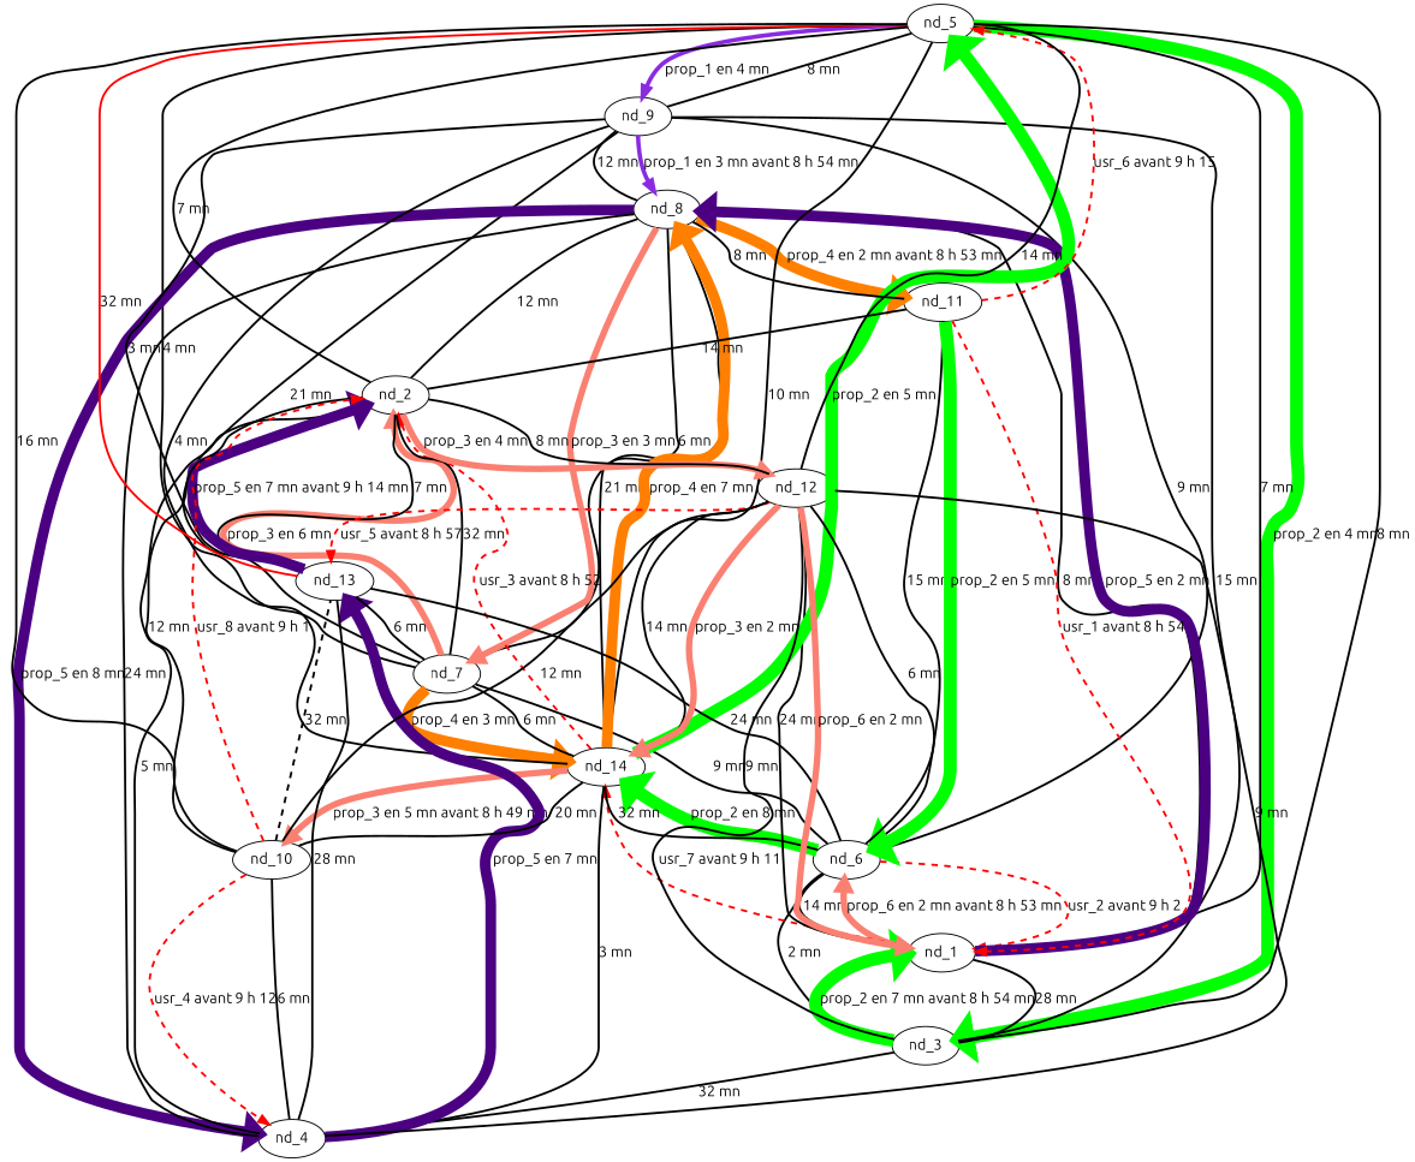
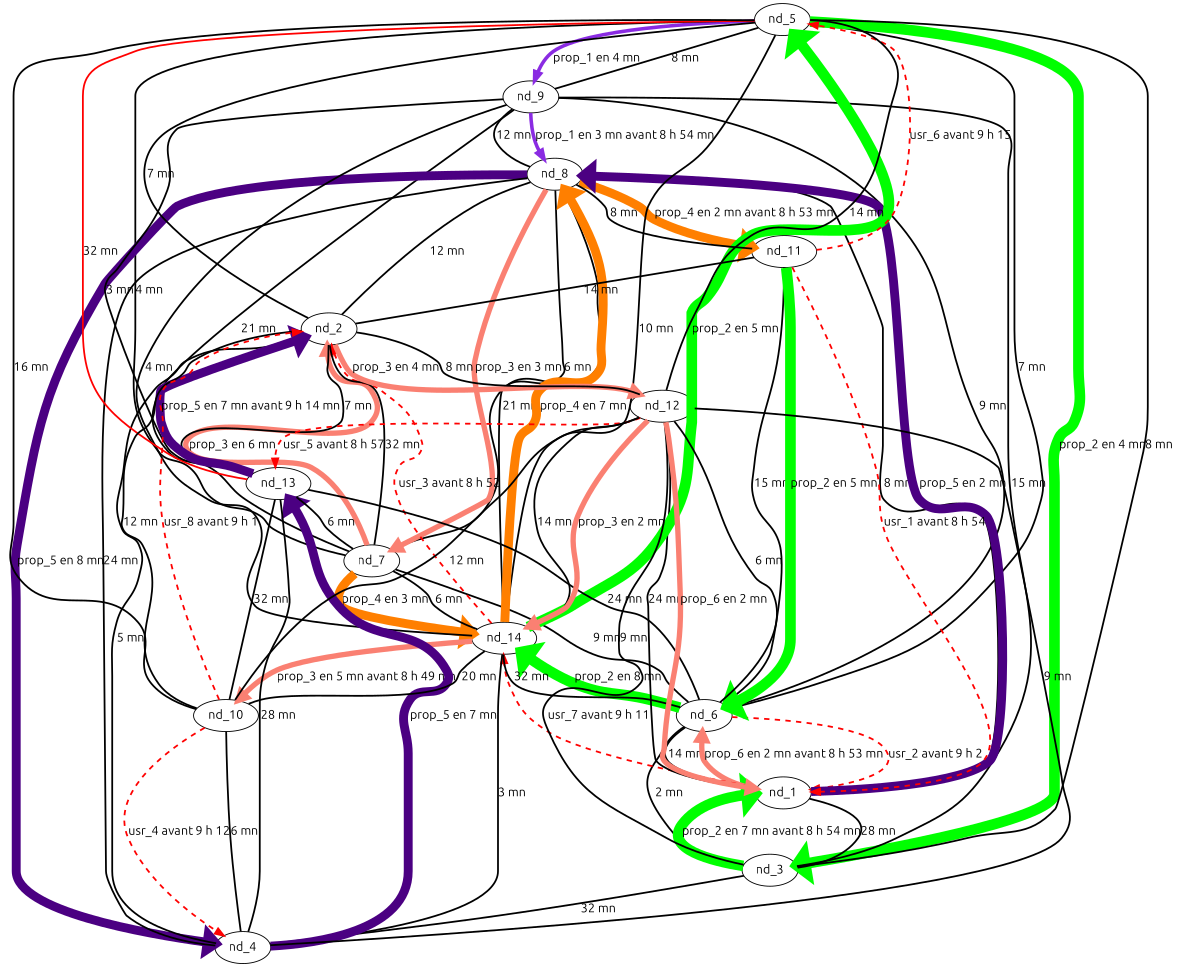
  graph {
    fontname=Ubuntu
    nodesep=0
    splines=true
    node [fontname=Ubuntu shape=ellipse]
    edge [color=black fontname=Ubuntu penwidth=2]
    nd_5
    nd_9
    nd_6
    nd_3
    nd_7
    nd_8
    nd_1
    nd_14
    nd_4
    nd_2
    nd_11
    nd_13
    nd_12
    nd_10
    nd_5 -- nd_9 [label="8 mn"]
    nd_5 -- nd_9 [arrowhead=normal color=blueviolet dir=forward label="prop_1 en 4 mn" penwidth=4]
-   nd_5 -- nd_1 [label="7 mn"]
+   nd_5 -- nd_6 [label="7 mn"]
    nd_5 -- nd_3 [arrowhead=normal color=green dir=forward label="prop_2 en 4 mn" penwidth=12]
    nd_5 -- nd_7 [label="4 mn"]
    nd_9 -- nd_8 [arrowhead=normal color=blueviolet dir=forward label="prop_1 en 3 mn avant 8 h 54 mn" penwidth=4]
    nd_6 -- nd_9 [label="9 mn"]
    nd_6 -- nd_7 [label="9 mn"]
    nd_6 -- nd_1 [arrowhead=normal color=red dir=forward label="usr_2 avant 9 h 2" style=dashed]
    nd_6 -- nd_14 [arrowhead=normal color=green dir=forward label="prop_2 en 8 mn" penwidth=12]
    nd_3 -- nd_5 [label="8 mn"]
    nd_3 -- nd_9 [label="15 mn"]
    nd_3 -- nd_6 [label="2 mn"]
    nd_3 -- nd_1 [arrowhead=normal color=green dir=forward label="prop_2 en 7 mn avant 8 h 54 mn" penwidth=12]
    nd_3 -- nd_4 [label="32 mn"]
    nd_7 -- nd_9 [label="21 mn"]
    nd_7 -- nd_8 [label="6 mn"]
    nd_7 -- nd_14 [arrowhead=normal color=darkorange1 dir=forward label="prop_4 en 3 mn" penwidth=10]
    nd_7 -- nd_2 [arrowhead=normal color=salmon dir=forward label="prop_3 en 6 mn" penwidth=6]
    nd_8 -- nd_9 [label="12 mn"]
    nd_8 -- nd_7 [arrowhead=normal color=salmon dir=forward label="prop_3 en 3 mn" penwidth=6]
    nd_8 -- nd_4 [arrowhead=normal color=indigo dir=forward label="prop_5 en 8 mn" penwidth=10]
    nd_8 -- nd_11 [arrowhead=normal color=darkorange1 dir=forward label="prop_4 en 2 mn avant 8 h 53 mn" penwidth=10]
    nd_1 -- nd_6 [label="14 mn"]
    nd_1 -- nd_6 [arrowhead=normal color=salmon dir=forward label="prop_6 en 2 mn avant 8 h 53 mn" penwidth=6]
    nd_1 -- nd_3 [label="28 mn"]
    nd_1 -- nd_8 [label="8 mn"]
    nd_1 -- nd_8 [arrowhead=normal color=indigo dir=forward label="prop_5 en 2 mn" penwidth=10]
    nd_1 -- nd_14 [arrowhead=normal color=red dir=forward label="usr_7 avant 9 h 11" style=dashed]
    nd_1 -- nd_12 [label="24 mn"]
    nd_14 -- nd_5 [label="10 mn"]
    nd_14 -- nd_5 [arrowhead=normal color=green dir=forward label="prop_2 en 5 mn" penwidth=12]
    nd_14 -- nd_9 [label="4 mn"]
    nd_14 -- nd_6 [label="32 mn"]
    nd_14 -- nd_7 [label="6 mn"]
    nd_14 -- nd_8 [label="21 mn"]
    nd_14 -- nd_8 [arrowhead=normal color=darkorange1 dir=forward label="prop_4 en 7 mn" penwidth=10]
    nd_14 -- nd_4 [label="3 mn"]
    nd_14 -- nd_2 [arrowhead=normal color=red dir=forward label="usr_3 avant 8 h 52" style=dashed]
    nd_14 -- nd_10 [arrowhead=normal color=salmon dir=forward label="prop_3 en 5 mn avant 8 h 49 mn" penwidth=6]
    nd_4 -- nd_8 [label="24 mn"]
    nd_4 -- nd_13 [arrowhead=normal color=indigo dir=forward label="prop_5 en 7 mn" penwidth=10]
    nd_2 -- nd_5 [label="7 mn"]
    nd_2 -- nd_7 [label="32 mn"]
    nd_2 -- nd_8 [label="12 mn"]
    nd_2 -- nd_4 [label="5 mn"]
    nd_2 -- nd_12 [arrowhead=normal color=salmon dir=forward label="prop_3 en 4 mn" penwidth=6]
    nd_11 -- nd_5 [arrowhead=normal color=red dir=forward label="usr_6 avant 9 h 15" style=dashed]
    nd_11 -- nd_6 [label="15 mn"]
    nd_11 -- nd_6 [arrowhead=normal color=green dir=forward label="prop_2 en 5 mn" penwidth=12]
    nd_11 -- nd_8 [label="8 mn"]
    nd_11 -- nd_1 [arrowhead=normal color=red dir=forward label="usr_1 avant 8 h 54" style=dashed]
    nd_11 -- nd_2 [label="14 mn"]
    nd_13 -- nd_5 [color=red label="32 mn"]
    nd_13 -- nd_9 [label="3 mn"]
    nd_13 -- nd_6 [label="24 mn"]
    nd_13 -- nd_7 [label="6 mn"]
    nd_13 -- nd_4 [label="28 mn"]
    nd_13 -- nd_2 [label="7 mn"]
    nd_13 -- nd_2 [arrowhead=normal color=indigo dir=forward label="prop_5 en 7 mn avant 9 h 14 mn" penwidth=10]
    nd_12 -- nd_5 [label="14 mn"]
    nd_12 -- nd_6 [label="6 mn"]
    nd_12 -- nd_3 [label="9 mn"]
    nd_12 -- nd_1 [arrowhead=normal color=salmon dir=forward label="prop_6 en 2 mn" penwidth=6]
    nd_12 -- nd_14 [label="14 mn"]
    nd_12 -- nd_14 [arrowhead=normal color=salmon dir=forward label="prop_3 en 2 mn" penwidth=6]
    nd_12 -- nd_4 [label="9 mn"]
    nd_12 -- nd_2 [label="8 mn"]
    nd_12 -- nd_13 [arrowhead=normal color=red dir=forward label="usr_5 avant 8 h 57" style=dashed]
    nd_10 -- nd_5 [label="16 mn"]
    nd_10 -- nd_14 [label="20 mn"]
    nd_10 -- nd_4 [label="6 mn"]
    nd_10 -- nd_4 [arrowhead=normal color=red dir=forward label="usr_4 avant 9 h 12" style=dashed]
    nd_10 -- nd_2 [label="12 mn"]
    nd_10 -- nd_2 [arrowhead=normal color=red dir=forward label="usr_8 avant 9 h 1" style=dashed]
-   nd_10 -- nd_13 [label="32 mn" style=dashed]
+   nd_10 -- nd_13 [label="32 mn"]
    nd_10 -- nd_12 [label="12 mn"]
  }
